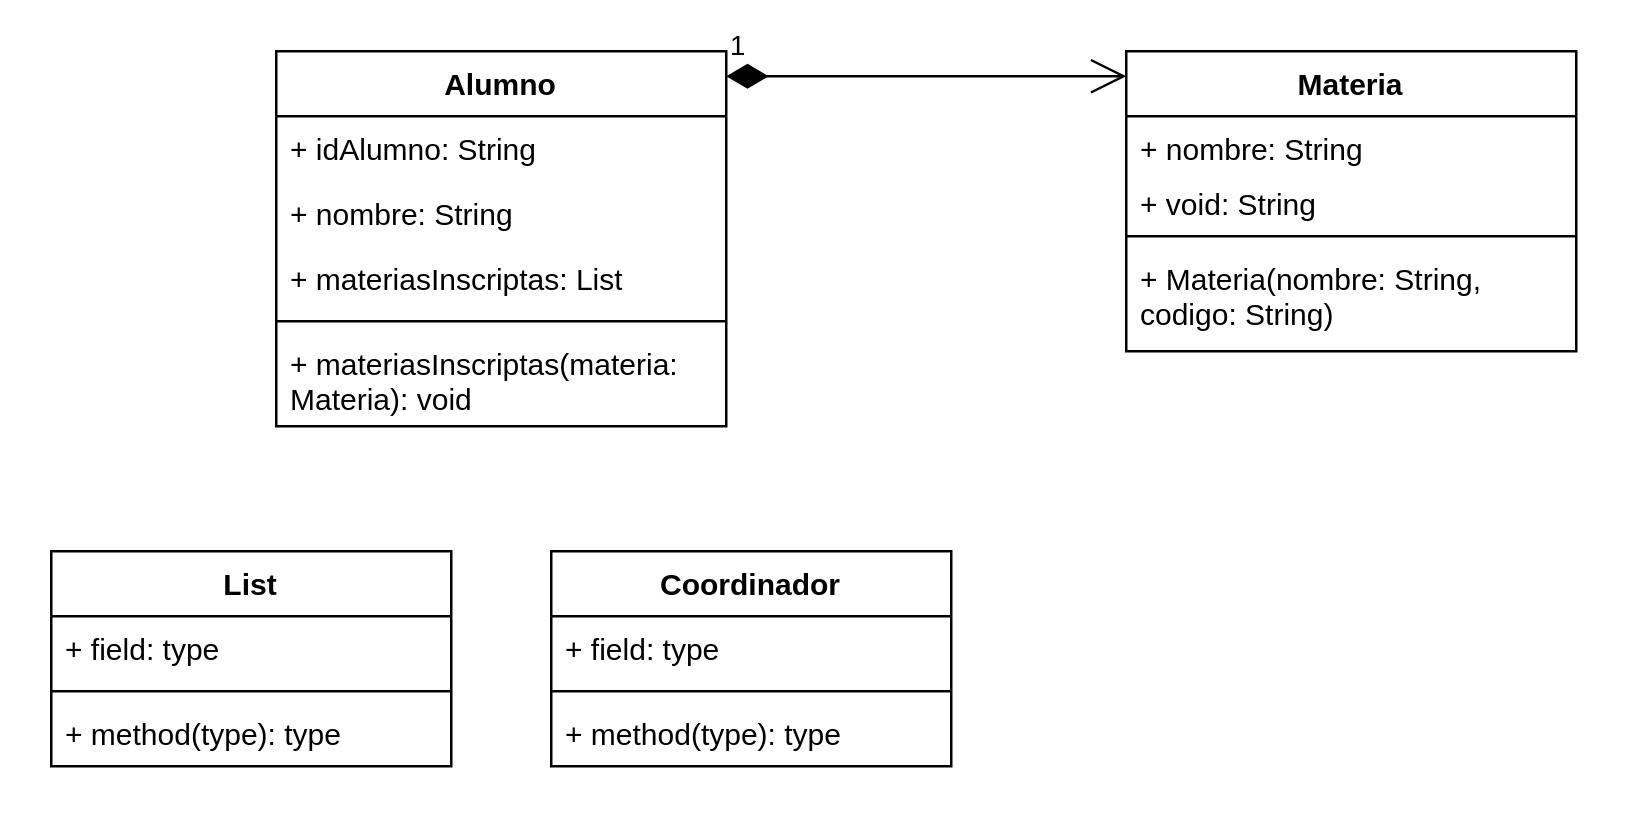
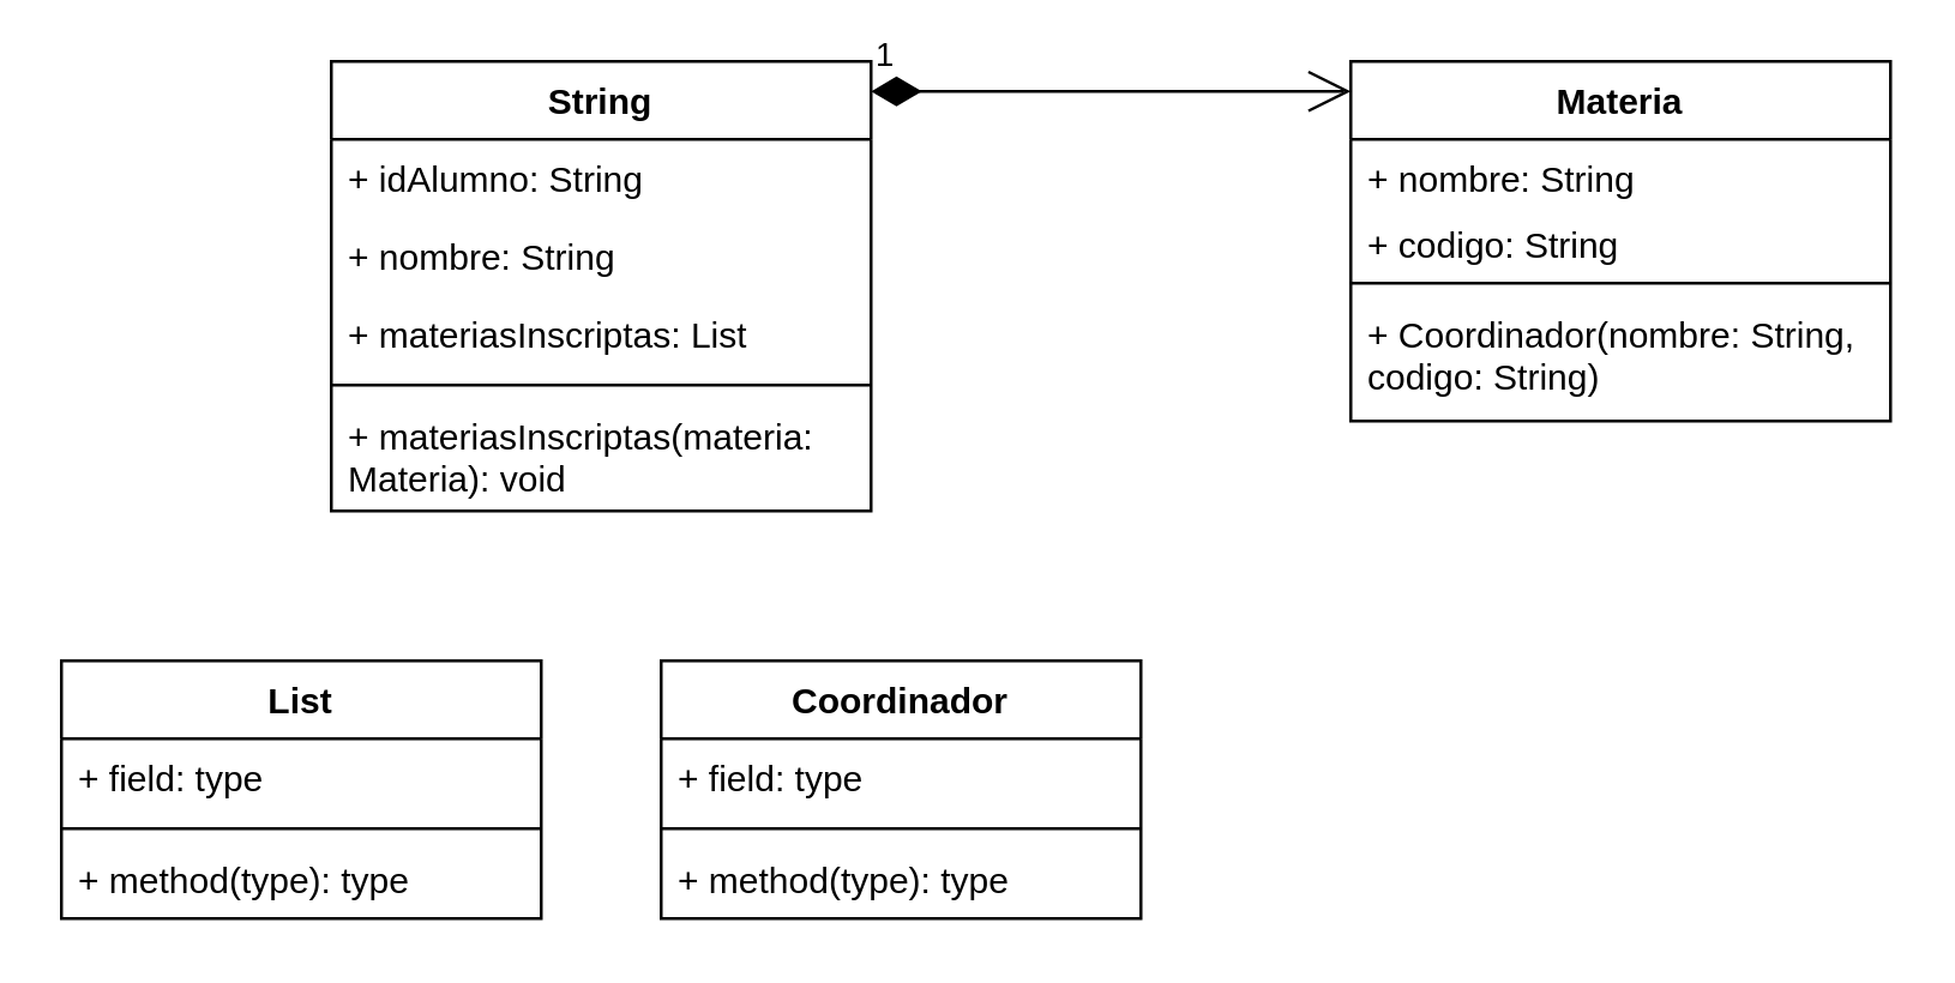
  <mxCell id="0" />
  <mxCell id="1" parent="0" />
- <mxCell id="2" value="Alumno" style="swimlane;fontStyle=1;align=center;verticalAlign=top;childLayout=stackLayout;horizontal=1;startSize=26;horizontalStack=0;resizeParent=1;resizeParentMax=0;resizeLast=0;collapsible=1;marginBottom=0;whiteSpace=wrap;html=1;" vertex="1" parent="1"><mxGeometry x="110" y="20" width="180" height="150" as="geometry"><mxRectangle x="210" y="400" width="80" height="30" as="alternateBounds" /></mxGeometry></mxCell>
+ <mxCell id="2" value="String" style="swimlane;fontStyle=1;align=center;verticalAlign=top;childLayout=stackLayout;horizontal=1;startSize=26;horizontalStack=0;resizeParent=1;resizeParentMax=0;resizeLast=0;collapsible=1;marginBottom=0;whiteSpace=wrap;html=1;" vertex="1" parent="1"><mxGeometry x="110" y="20" width="180" height="150" as="geometry"><mxRectangle x="210" y="400" width="80" height="30" as="alternateBounds" /></mxGeometry></mxCell>
  <mxCell id="3" value="+ idAlumno: String" style="text;strokeColor=none;fillColor=none;align=left;verticalAlign=top;spacingLeft=4;spacingRight=4;overflow=hidden;rotatable=0;points=[[0,0.5],[1,0.5]];portConstraint=eastwest;whiteSpace=wrap;html=1;" vertex="1" parent="2"><mxGeometry y="26" width="180" height="26" as="geometry" /></mxCell>
  <mxCell id="4" value="+ nombre: String" style="text;strokeColor=none;fillColor=none;align=left;verticalAlign=top;spacingLeft=4;spacingRight=4;overflow=hidden;rotatable=0;points=[[0,0.5],[1,0.5]];portConstraint=eastwest;whiteSpace=wrap;html=1;" vertex="1" parent="2"><mxGeometry y="52" width="180" height="26" as="geometry" /></mxCell>
  <mxCell id="5" value="+ materiasInscriptas: List" style="text;strokeColor=none;fillColor=none;align=left;verticalAlign=top;spacingLeft=4;spacingRight=4;overflow=hidden;rotatable=0;points=[[0,0.5],[1,0.5]];portConstraint=eastwest;whiteSpace=wrap;html=1;" vertex="1" parent="2"><mxGeometry y="78" width="180" height="26" as="geometry" /></mxCell>
  <mxCell id="6" value="" style="line;strokeWidth=1;fillColor=none;align=left;verticalAlign=middle;spacingTop=-1;spacingLeft=3;spacingRight=3;rotatable=0;labelPosition=right;points=[];portConstraint=eastwest;strokeColor=inherit;" vertex="1" parent="2"><mxGeometry y="104" width="180" height="8" as="geometry" /></mxCell>
  <mxCell id="7" value="+&amp;nbsp;&lt;span class=&quot;hljs-title function_ invoke__&quot;&gt;materiasInscriptas&lt;/span&gt;(&lt;span class=&quot;hljs-attr&quot;&gt;materia&lt;/span&gt;: Materia): &lt;span class=&quot;hljs-keyword&quot;&gt;void&lt;/span&gt;" style="text;strokeColor=none;fillColor=none;align=left;verticalAlign=top;spacingLeft=4;spacingRight=4;overflow=hidden;rotatable=0;points=[[0,0.5],[1,0.5]];portConstraint=eastwest;whiteSpace=wrap;html=1;" vertex="1" parent="2"><mxGeometry y="112" width="180" height="38" as="geometry" /></mxCell>
  <mxCell id="8" value="Materia" style="swimlane;fontStyle=1;align=center;verticalAlign=top;childLayout=stackLayout;horizontal=1;startSize=26;horizontalStack=0;resizeParent=1;resizeParentMax=0;resizeLast=0;collapsible=1;marginBottom=0;whiteSpace=wrap;html=1;" vertex="1" parent="1"><mxGeometry x="450" y="20" width="180" height="120" as="geometry"><mxRectangle x="550" y="400" width="80" height="30" as="alternateBounds" /></mxGeometry></mxCell>
  <mxCell id="9" value="+ nombre: String" style="text;strokeColor=none;fillColor=none;align=left;verticalAlign=top;spacingLeft=4;spacingRight=4;overflow=hidden;rotatable=0;points=[[0,0.5],[1,0.5]];portConstraint=eastwest;whiteSpace=wrap;html=1;" vertex="1" parent="8"><mxGeometry y="26" width="180" height="22" as="geometry" /></mxCell>
- <mxCell id="10" value="+ void: String" style="text;strokeColor=none;fillColor=none;align=left;verticalAlign=top;spacingLeft=4;spacingRight=4;overflow=hidden;rotatable=0;points=[[0,0.5],[1,0.5]];portConstraint=eastwest;whiteSpace=wrap;html=1;" vertex="1" parent="8"><mxGeometry y="48" width="180" height="22" as="geometry" /></mxCell>
+ <mxCell id="10" value="+ codigo: String" style="text;strokeColor=none;fillColor=none;align=left;verticalAlign=top;spacingLeft=4;spacingRight=4;overflow=hidden;rotatable=0;points=[[0,0.5],[1,0.5]];portConstraint=eastwest;whiteSpace=wrap;html=1;" vertex="1" parent="8"><mxGeometry y="48" width="180" height="22" as="geometry" /></mxCell>
  <mxCell id="11" value="" style="line;strokeWidth=1;fillColor=none;align=left;verticalAlign=middle;spacingTop=-1;spacingLeft=3;spacingRight=3;rotatable=0;labelPosition=right;points=[];portConstraint=eastwest;strokeColor=inherit;" vertex="1" parent="8"><mxGeometry y="70" width="180" height="8" as="geometry" /></mxCell>
- <mxCell id="12" value="+ &lt;span class=&quot;hljs-built_in&quot;&gt;Materia&lt;/span&gt;(nombre: &lt;span class=&quot;hljs-type&quot;&gt;String&lt;/span&gt;, codigo: &lt;span class=&quot;hljs-type&quot;&gt;String&lt;/span&gt;)&lt;div&gt;&lt;br&gt;&lt;/div&gt;" style="text;strokeColor=none;fillColor=none;align=left;verticalAlign=top;spacingLeft=4;spacingRight=4;overflow=hidden;rotatable=0;points=[[0,0.5],[1,0.5]];portConstraint=eastwest;whiteSpace=wrap;html=1;" vertex="1" parent="8"><mxGeometry y="78" width="180" height="42" as="geometry" /></mxCell>
+ <mxCell id="12" value="+ &lt;span class=&quot;hljs-built_in&quot;&gt;Coordinador&lt;/span&gt;(nombre: &lt;span class=&quot;hljs-type&quot;&gt;String&lt;/span&gt;, codigo: &lt;span class=&quot;hljs-type&quot;&gt;String&lt;/span&gt;)&lt;div&gt;&lt;br&gt;&lt;/div&gt;" style="text;strokeColor=none;fillColor=none;align=left;verticalAlign=top;spacingLeft=4;spacingRight=4;overflow=hidden;rotatable=0;points=[[0,0.5],[1,0.5]];portConstraint=eastwest;whiteSpace=wrap;html=1;" vertex="1" parent="8"><mxGeometry y="78" width="180" height="42" as="geometry" /></mxCell>
  <mxCell id="13" value="1" style="endArrow=open;html=1;endSize=12;startArrow=diamondThin;startSize=14;startFill=1;edgeStyle=orthogonalEdgeStyle;align=left;verticalAlign=bottom;rounded=0;" edge="1" parent="1"><mxGeometry x="-1" y="3" relative="1" as="geometry"><mxPoint x="290" y="30" as="sourcePoint" /><mxPoint x="450" y="30" as="targetPoint" /></mxGeometry></mxCell>
  <mxCell id="14" value="List&lt;div&gt;&lt;br&gt;&lt;/div&gt;" style="swimlane;fontStyle=1;align=center;verticalAlign=top;childLayout=stackLayout;horizontal=1;startSize=26;horizontalStack=0;resizeParent=1;resizeParentMax=0;resizeLast=0;collapsible=1;marginBottom=0;whiteSpace=wrap;html=1;" vertex="1" parent="1"><mxGeometry x="20" y="220" width="160" height="86" as="geometry" /></mxCell>
  <mxCell id="15" value="+ field: type" style="text;strokeColor=none;fillColor=none;align=left;verticalAlign=top;spacingLeft=4;spacingRight=4;overflow=hidden;rotatable=0;points=[[0,0.5],[1,0.5]];portConstraint=eastwest;whiteSpace=wrap;html=1;" vertex="1" parent="14"><mxGeometry y="26" width="160" height="26" as="geometry" /></mxCell>
  <mxCell id="16" value="" style="line;strokeWidth=1;fillColor=none;align=left;verticalAlign=middle;spacingTop=-1;spacingLeft=3;spacingRight=3;rotatable=0;labelPosition=right;points=[];portConstraint=eastwest;strokeColor=inherit;" vertex="1" parent="14"><mxGeometry y="52" width="160" height="8" as="geometry" /></mxCell>
  <mxCell id="17" value="+ method(type): type" style="text;strokeColor=none;fillColor=none;align=left;verticalAlign=top;spacingLeft=4;spacingRight=4;overflow=hidden;rotatable=0;points=[[0,0.5],[1,0.5]];portConstraint=eastwest;whiteSpace=wrap;html=1;" vertex="1" parent="14"><mxGeometry y="60" width="160" height="26" as="geometry" /></mxCell>
  <mxCell id="18" value="Coordinador&lt;div&gt;&lt;br&gt;&lt;/div&gt;" style="swimlane;fontStyle=1;align=center;verticalAlign=top;childLayout=stackLayout;horizontal=1;startSize=26;horizontalStack=0;resizeParent=1;resizeParentMax=0;resizeLast=0;collapsible=1;marginBottom=0;whiteSpace=wrap;html=1;" vertex="1" parent="1"><mxGeometry x="220" y="220" width="160" height="86" as="geometry" /></mxCell>
  <mxCell id="19" value="+ field: type" style="text;strokeColor=none;fillColor=none;align=left;verticalAlign=top;spacingLeft=4;spacingRight=4;overflow=hidden;rotatable=0;points=[[0,0.5],[1,0.5]];portConstraint=eastwest;whiteSpace=wrap;html=1;" vertex="1" parent="18"><mxGeometry y="26" width="160" height="26" as="geometry" /></mxCell>
  <mxCell id="20" value="" style="line;strokeWidth=1;fillColor=none;align=left;verticalAlign=middle;spacingTop=-1;spacingLeft=3;spacingRight=3;rotatable=0;labelPosition=right;points=[];portConstraint=eastwest;strokeColor=inherit;" vertex="1" parent="18"><mxGeometry y="52" width="160" height="8" as="geometry" /></mxCell>
  <mxCell id="21" value="+ method(type): type" style="text;strokeColor=none;fillColor=none;align=left;verticalAlign=top;spacingLeft=4;spacingRight=4;overflow=hidden;rotatable=0;points=[[0,0.5],[1,0.5]];portConstraint=eastwest;whiteSpace=wrap;html=1;" vertex="1" parent="18"><mxGeometry y="60" width="160" height="26" as="geometry" /></mxCell>
